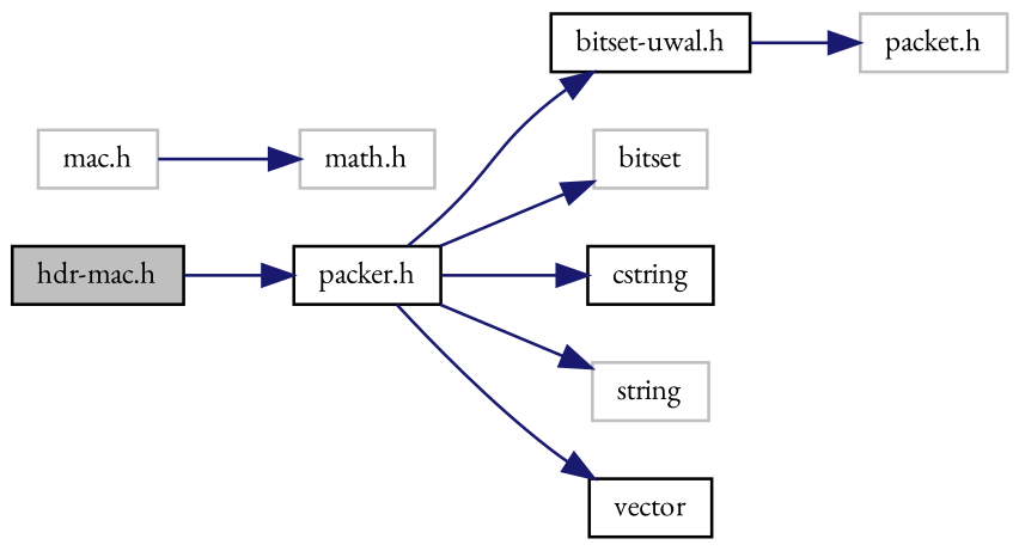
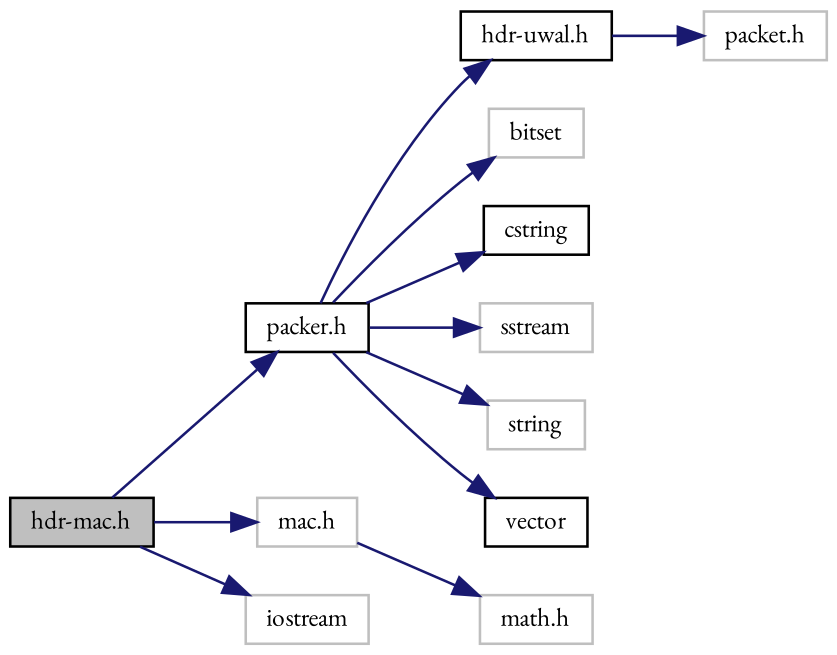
  digraph {
    fontname="EB Garamond"
    rankdir=LR
    node [color=grey75 fillcolor=white fontname="EB Garamond" fontsize=10 shape=record style=filled]
    edge [color=midnightblue fontname="EB Garamond" fontsize=10 labelfontname=Helvetica labelfontsize=10 style=solid]
    n1 [color=black fillcolor=grey75 fontcolor=black height=0.2 label="hdr-mac.h" width=0.4]
    n2 [color=black height=0.2 label="packer.h" width=0.4]
    n3 [height=0.2 label="mac.h" width=0.4]
-   n5 [color=black height=0.2 label="bitset-uwal.h" width=0.4]
+   n4 [height=0.2 label=iostream width=0.4]
+   n5 [color=black height=0.2 label="hdr-uwal.h" width=0.4]
    n6 [height=0.2 label=bitset width=0.4]
    n7 [color=black height=0.2 label=cstring width=0.4]
+   n8 [height=0.2 label=sstream width=0.4]
    n9 [height=0.2 label=string width=0.4]
    n10 [color=black height=0.2 label=vector width=0.4]
    n11 [height=0.2 label="math.h" width=0.4]
    n12 [height=0.2 label="packet.h" width=0.4]
    n1 -> n2
+   n1 -> n3
+   n1 -> n4
    n2 -> n5
    n2 -> n6
    n2 -> n7
+   n2 -> n8
    n2 -> n9
    n2 -> n10
    n3 -> n11
    n5 -> n12
  }
